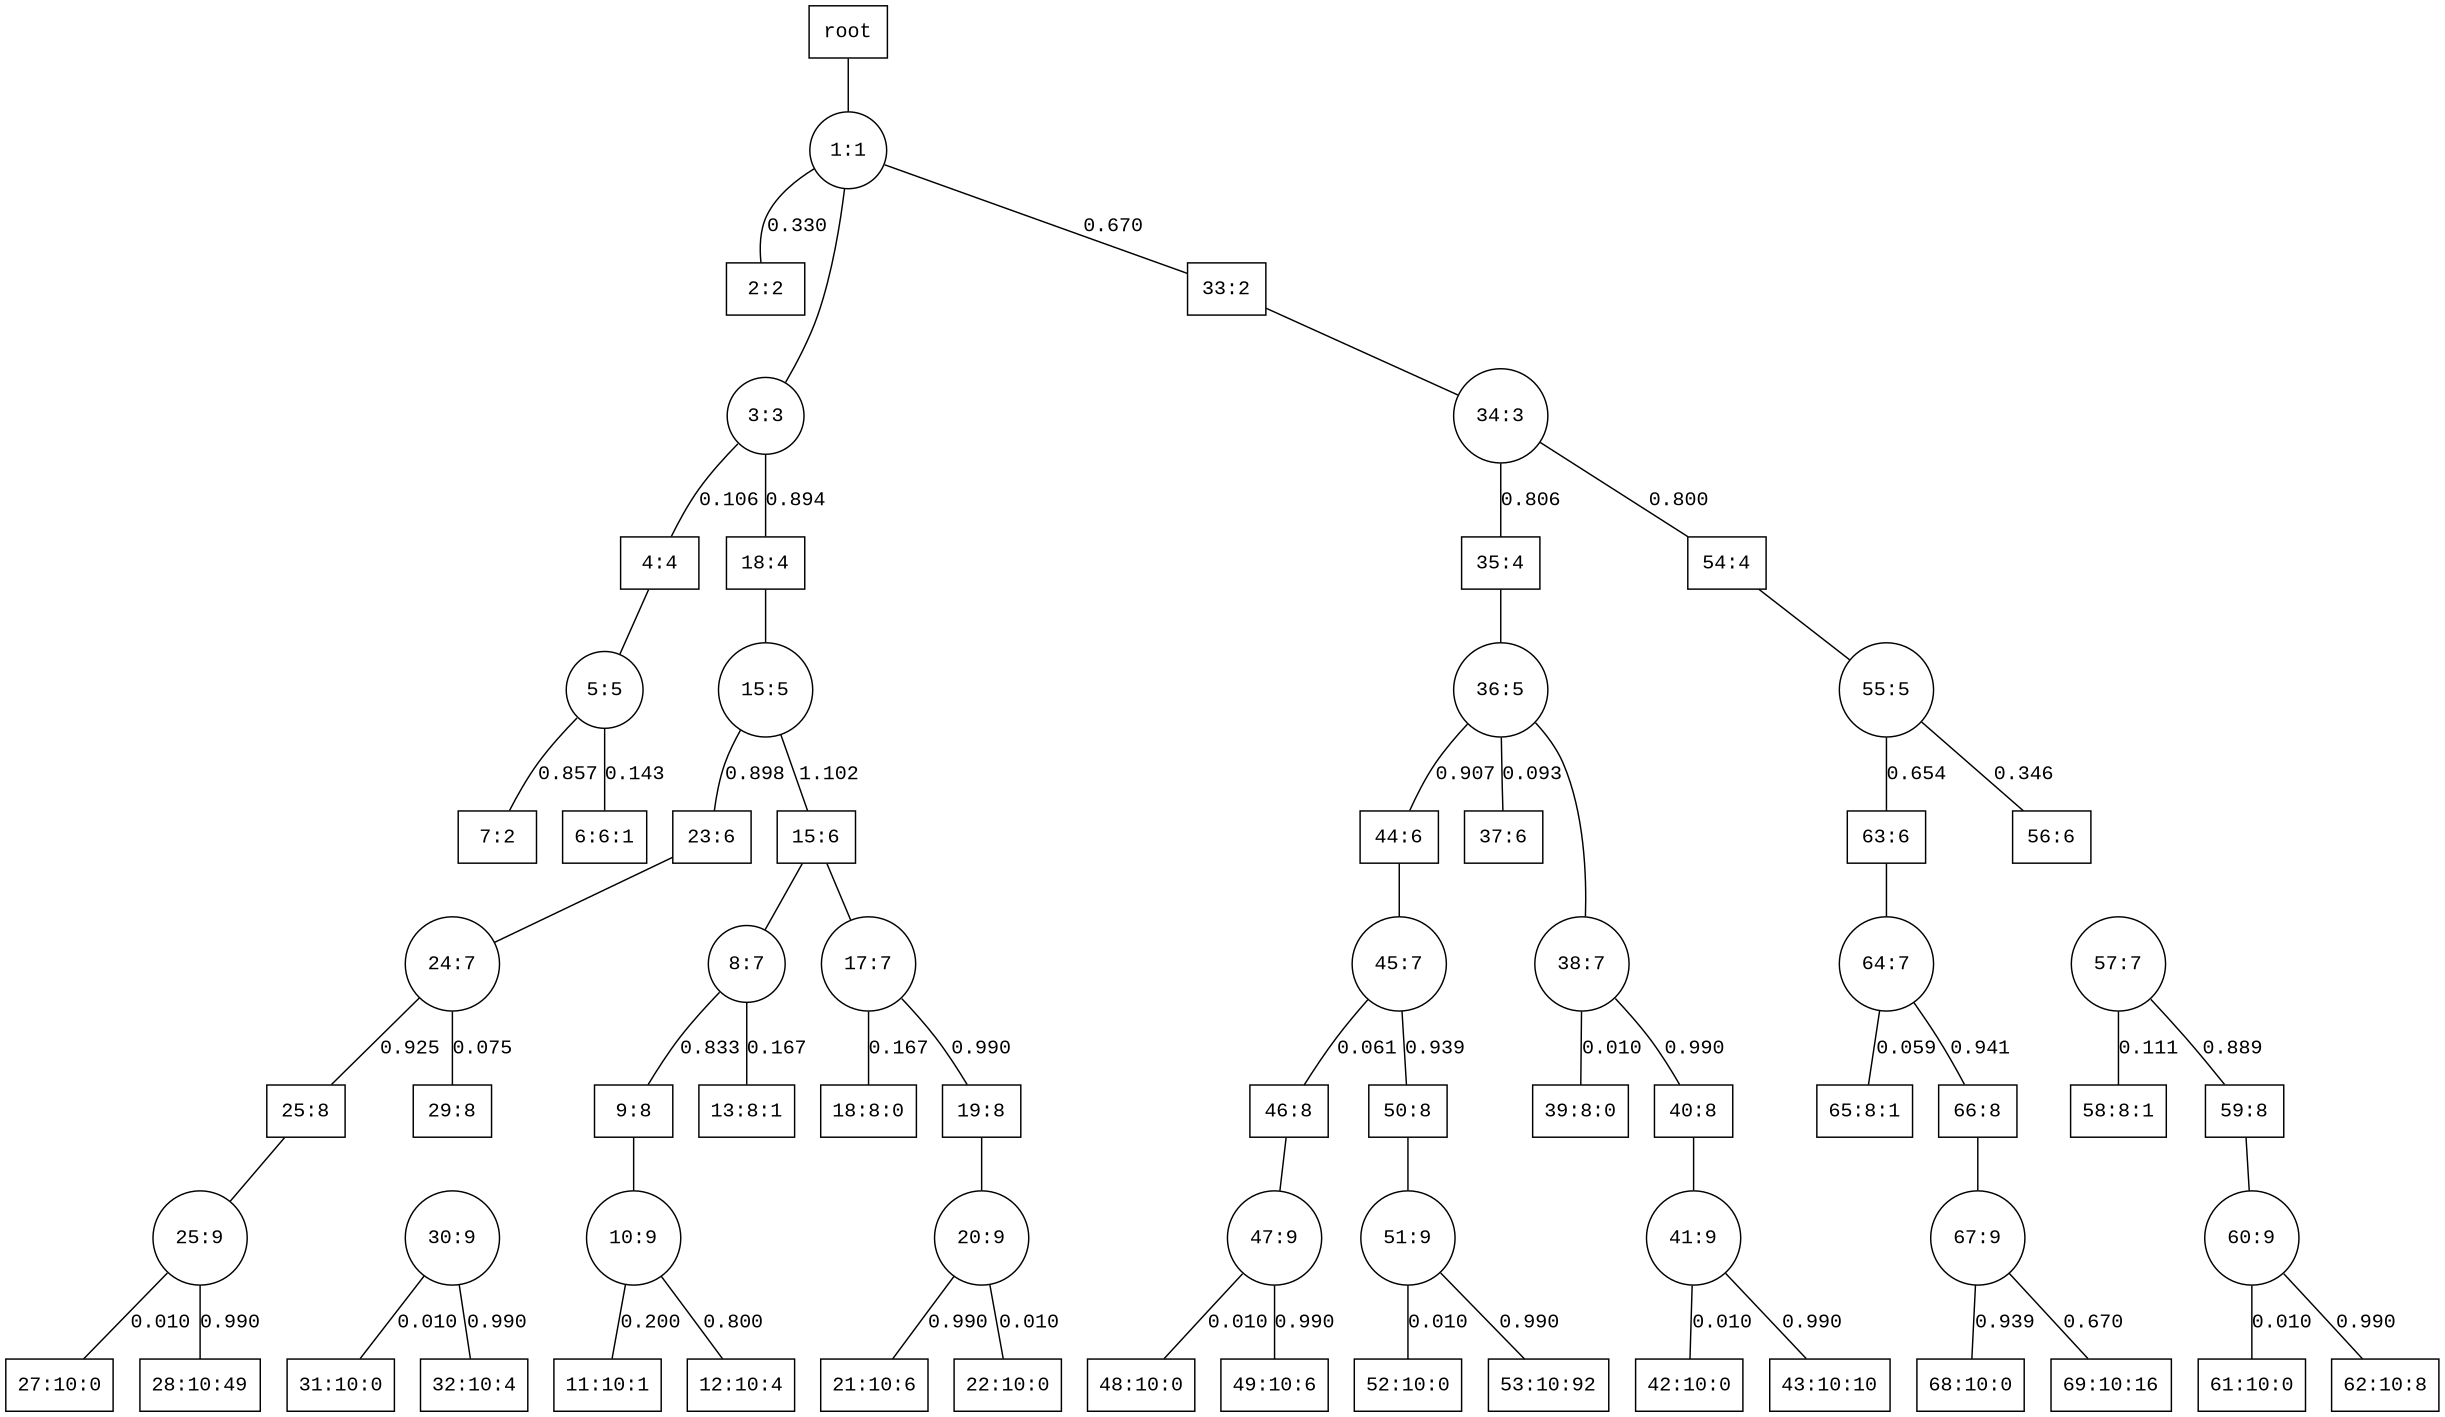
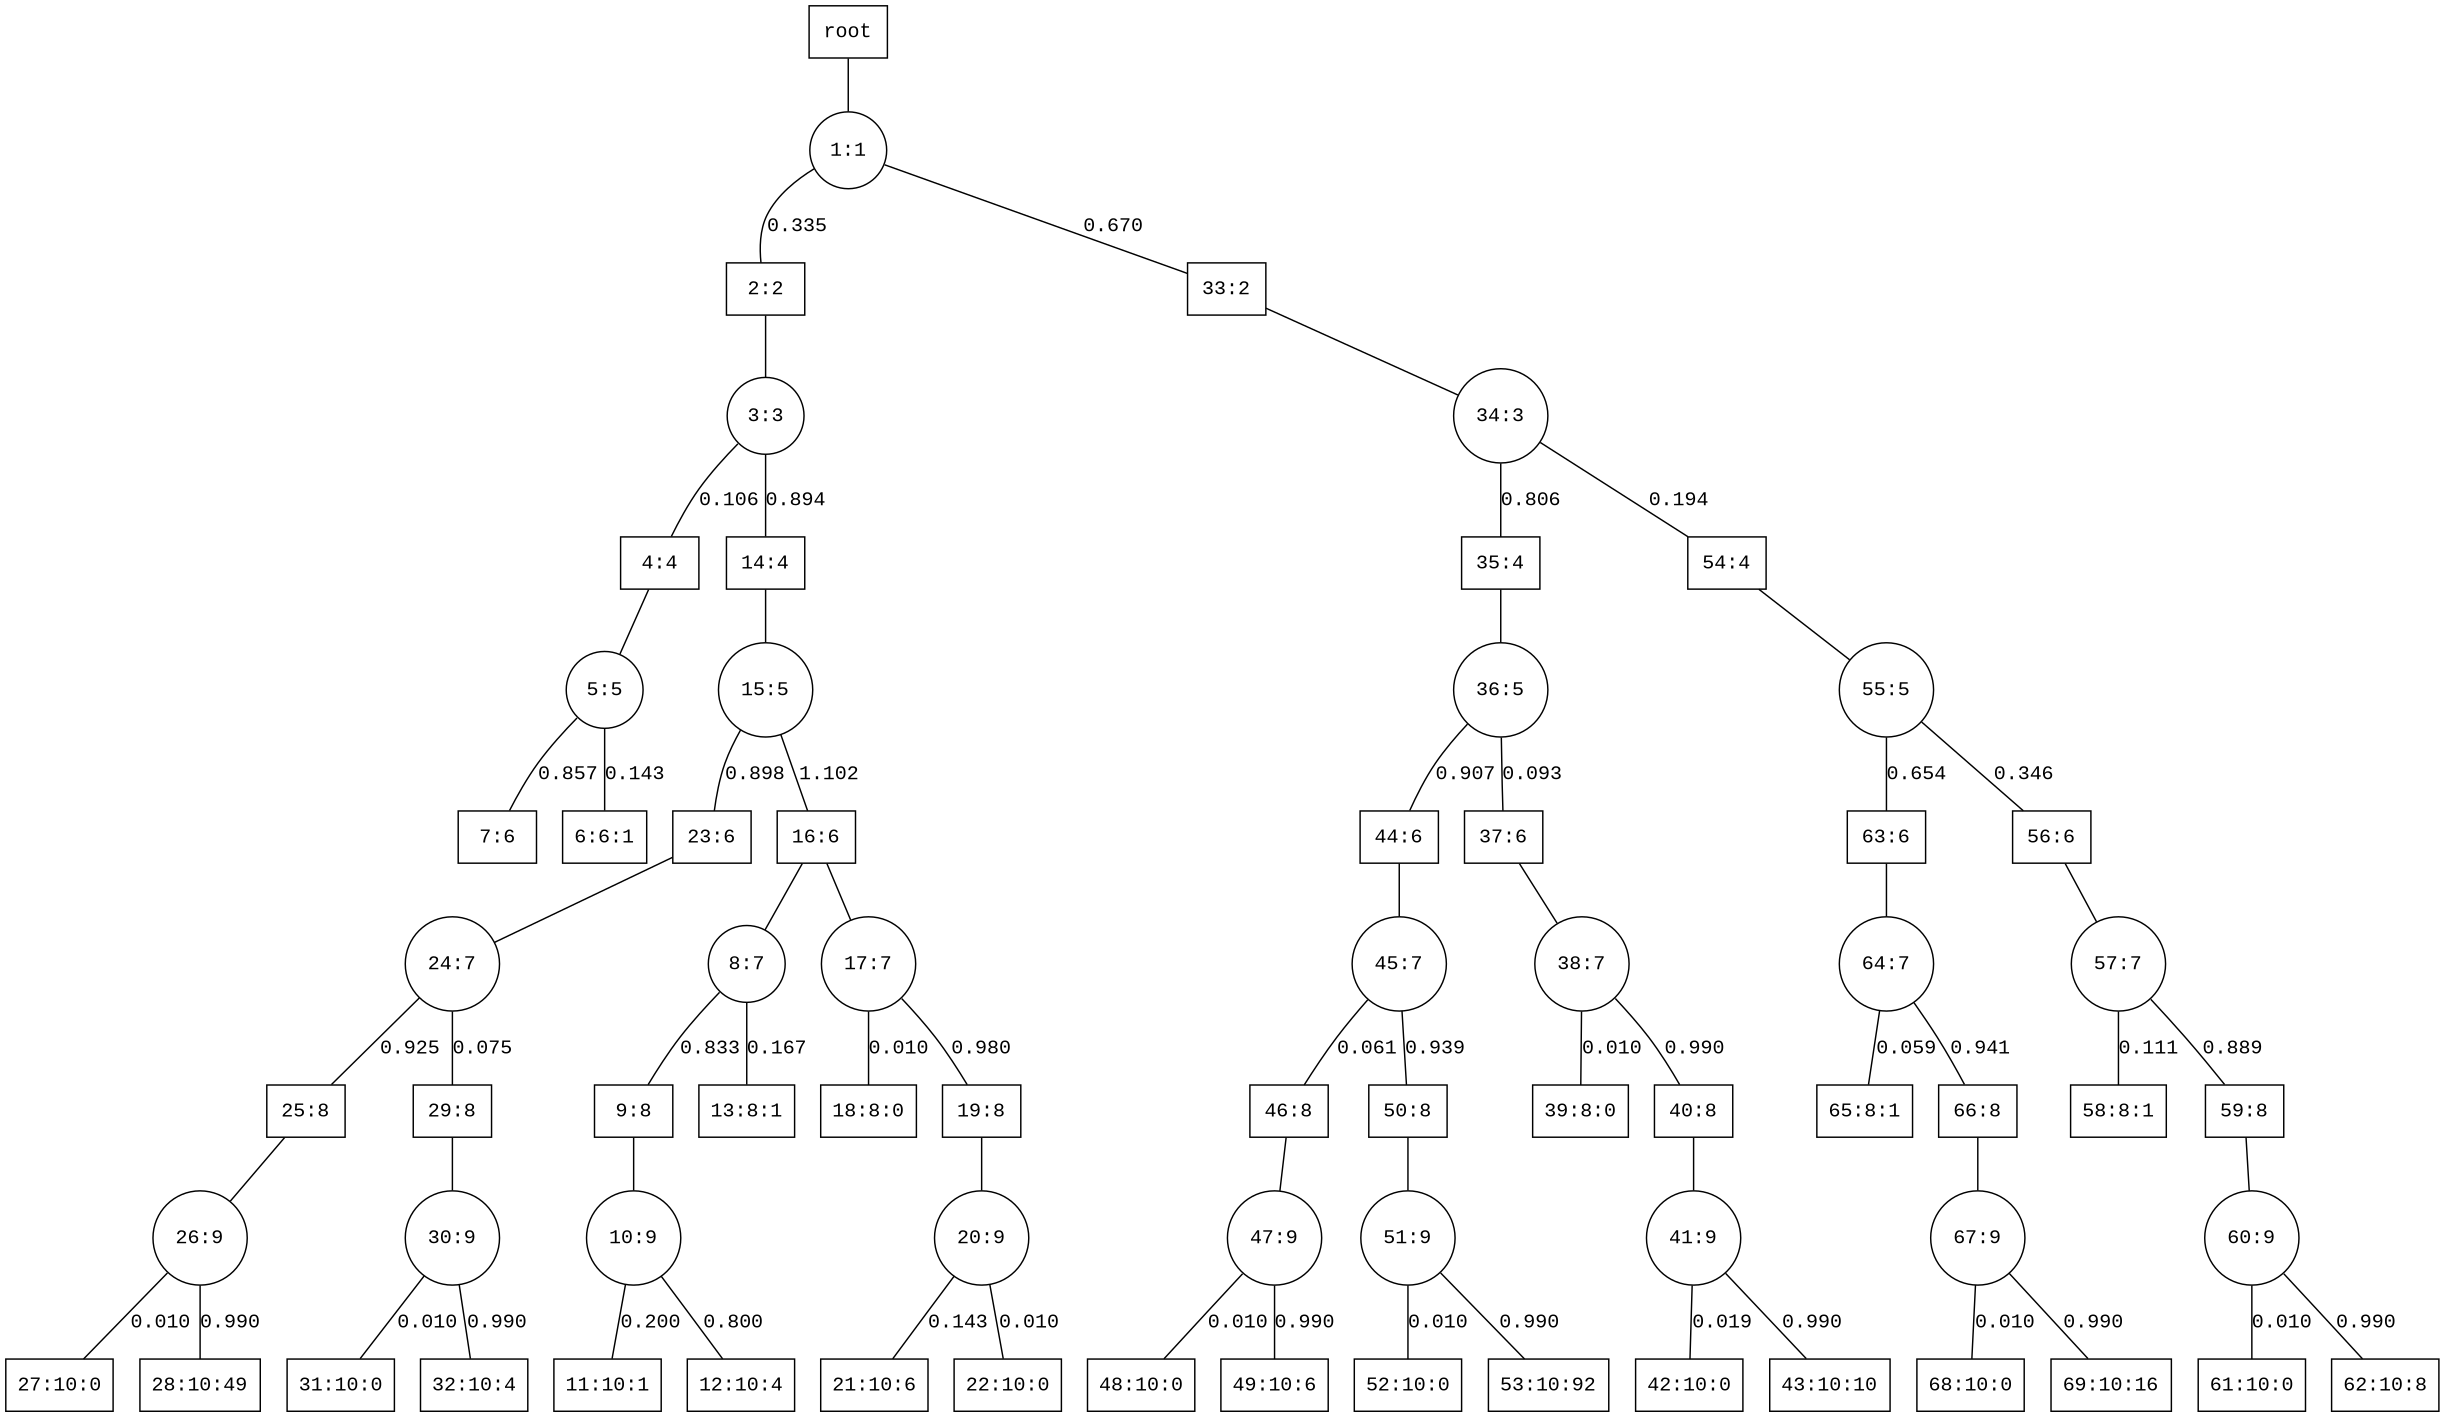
  graph {
    fontname="Liberation Mono"
    splines=true
    node [fontname="Liberation Mono" shape=box]
    edge [fontname="Liberation Mono" labelangle=110]
    n1 [label=root]
    n2 [label="1:1" shape=circle]
    n3 [label="2:2"]
    n4 [label="33:2"]
    n5 [label="3:3" shape=circle]
    n6 [label="34:3" shape=circle]
    n7 [label="4:4"]
-   n8 [label="18:4"]
+   n8 [label="14:4"]
    n9 [label="5:5" shape=circle]
    n10 [label="15:5" shape=circle]
    n11 [label="6:6:1"]
-   n12 [label="7:2"]
+   n12 [label="7:6"]
    n13 [label="8:7" shape=circle]
    n14 [label="9:8"]
    n15 [label="13:8:1"]
    n16 [label="10:9" shape=circle]
    n17 [label="11:10:1"]
    n18 [label="12:10:4"]
-   n19 [label="15:6"]
+   n19 [label="16:6"]
    n20 [label="23:6"]
    n21 [label="17:7" shape=circle]
    n22 [label="24:7" shape=circle]
    n23 [label="18:8:0"]
    n24 [label="19:8"]
    n25 [label="20:9" shape=circle]
    n26 [label="21:10:6"]
    n27 [label="22:10:0"]
    n28 [label="25:8"]
    n29 [label="29:8"]
-   n30 [label="25:9" shape=circle]
+   n30 [label="26:9" shape=circle]
    n31 [label="30:9" shape=circle]
    n32 [label="27:10:0"]
    n33 [label="28:10:49"]
    n34 [label="31:10:0"]
    n35 [label="32:10:4"]
    n36 [label="35:4"]
    n37 [label="54:4"]
    n38 [label="36:5" shape=circle]
    n39 [label="55:5" shape=circle]
    n40 [label="37:6"]
    n41 [label="44:6"]
    n42 [label="38:7" shape=circle]
    n43 [label="45:7" shape=circle]
    n44 [label="39:8:0"]
    n45 [label="40:8"]
    n46 [label="41:9" shape=circle]
    n47 [label="42:10:0"]
    n48 [label="43:10:10"]
    n49 [label="46:8"]
    n50 [label="50:8"]
    n51 [label="47:9" shape=circle]
    n52 [label="51:9" shape=circle]
    n53 [label="48:10:0"]
    n54 [label="49:10:6"]
    n55 [label="52:10:0"]
    n56 [label="53:10:92"]
    n57 [label="56:6"]
    n58 [label="63:6"]
    n59 [label="57:7" shape=circle]
    n60 [label="64:7" shape=circle]
    n61 [label="58:8:1"]
    n62 [label="59:8"]
    n63 [label="60:9" shape=circle]
    n64 [label="61:10:0"]
    n65 [label="62:10:8"]
    n66 [label="65:8:1"]
    n67 [label="66:8"]
    n68 [label="67:9" shape=circle]
    n69 [label="68:10:0"]
    n70 [label="69:10:16"]
    n1 -- n2 [labelangle=""]
-   n2 -- n3 [label=0.330]
+   n2 -- n3 [label=0.335]
    n2 -- n4 [label=0.670]
-   n2 -- n5 [labelangle=""]
+   n3 -- n5 [labelangle=""]
    n4 -- n6 [labelangle=""]
    n5 -- n7 [label=0.106]
    n5 -- n8 [label=0.894]
    n6 -- n36 [label=0.806]
-   n6 -- n37 [label=0.800]
+   n6 -- n37 [label=0.194]
    n7 -- n9 [labelangle=""]
    n8 -- n10 [labelangle=""]
    n9 -- n11 [label=0.143]
    n9 -- n12 [label=0.857]
    n10 -- n19 [label=1.102]
    n10 -- n20 [label=0.898]
    n13 -- n14 [label=0.833]
    n13 -- n15 [label=0.167]
    n14 -- n16 [labelangle=""]
    n16 -- n17 [label=0.200]
    n16 -- n18 [label=0.800]
    n19 -- n13 [labelangle=""]
    n19 -- n21 [labelangle=""]
    n20 -- n22 [labelangle=""]
-   n21 -- n23 [label=0.167]
-   n21 -- n24 [label=0.990]
+   n21 -- n23 [label=0.010]
+   n21 -- n24 [label=0.980]
    n22 -- n28 [label=0.925]
    n22 -- n29 [label=0.075]
    n24 -- n25 [labelangle=""]
-   n25 -- n26 [label=0.990]
+   n25 -- n26 [label=0.143]
    n25 -- n27 [label=0.010]
    n28 -- n30 [labelangle=""]
+   n29 -- n31 [labelangle=""]
    n30 -- n32 [label=0.010]
    n30 -- n33 [label=0.990]
    n31 -- n34 [label=0.010]
    n31 -- n35 [label=0.990]
    n36 -- n38 [labelangle=""]
    n37 -- n39 [labelangle=""]
    n38 -- n40 [label=0.093]
    n38 -- n41 [label=0.907]
    n39 -- n57 [label=0.346]
    n39 -- n58 [label=0.654]
-   n38 -- n42 [labelangle=""]
+   n40 -- n42 [labelangle=""]
    n41 -- n43 [labelangle=""]
    n42 -- n44 [label=0.010]
    n42 -- n45 [label=0.990]
    n43 -- n49 [label=0.061]
    n43 -- n50 [label=0.939]
    n45 -- n46 [labelangle=""]
-   n46 -- n47 [label=0.010]
+   n46 -- n47 [label=0.019]
    n46 -- n48 [label=0.990]
    n49 -- n51 [labelangle=""]
    n50 -- n52 [labelangle=""]
    n51 -- n53 [label=0.010]
    n51 -- n54 [label=0.990]
    n52 -- n55 [label=0.010]
    n52 -- n56 [label=0.990]
+   n57 -- n59 [labelangle=""]
    n58 -- n60 [labelangle=""]
    n59 -- n61 [label=0.111]
    n59 -- n62 [label=0.889]
    n60 -- n66 [label=0.059]
    n60 -- n67 [label=0.941]
    n62 -- n63 [labelangle=""]
    n63 -- n64 [label=0.010]
    n63 -- n65 [label=0.990]
    n67 -- n68 [labelangle=""]
-   n68 -- n69 [label=0.939]
-   n68 -- n70 [label=0.670]
+   n68 -- n69 [label=0.010]
+   n68 -- n70 [label=0.990]
  }
